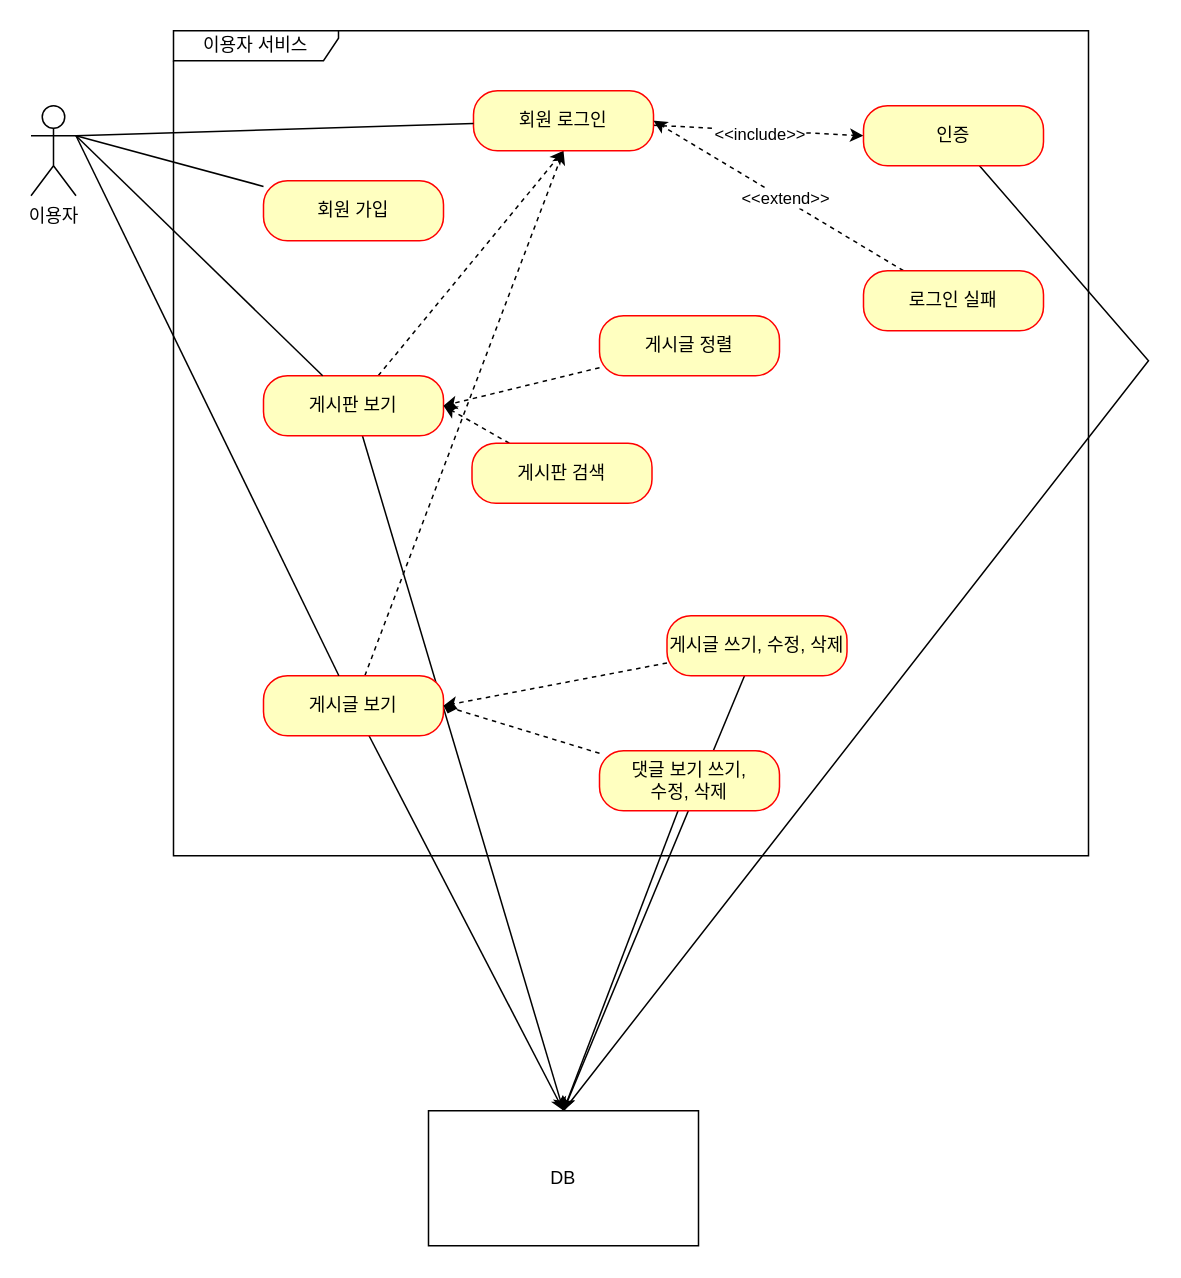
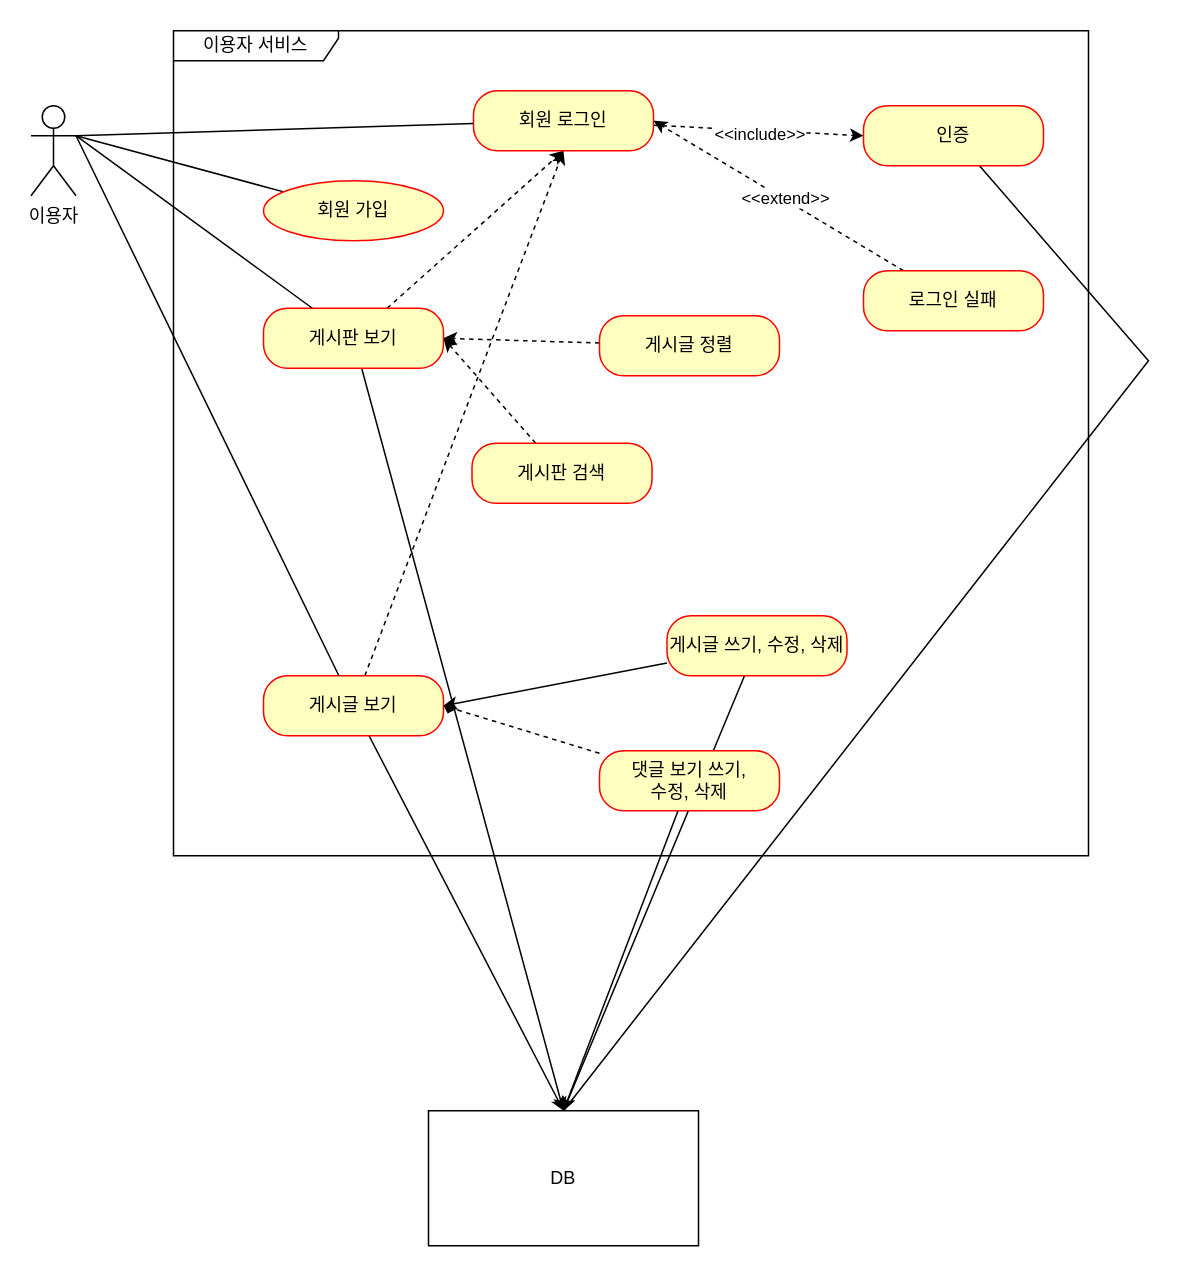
  <mxCell id="0" />
  <mxCell id="1" parent="0" />
  <mxCell id="2" value="이용자&lt;br&gt;" style="shape=umlActor;verticalLabelPosition=bottom;verticalAlign=top;html=1;" vertex="1" parent="1"><mxGeometry x="20" y="70" width="30" height="60" as="geometry" /></mxCell>
  <mxCell id="3" value="이용자 서비스" style="shape=umlFrame;whiteSpace=wrap;html=1;pointerEvents=0;width=110;height=20;" vertex="1" parent="1"><mxGeometry x="115" y="20" width="610" height="550" as="geometry" /></mxCell>
  <mxCell id="4" style="rounded=0;orthogonalLoop=1;jettySize=auto;html=1;strokeColor=default;endArrow=none;endFill=0;entryX=1;entryY=0.333;entryDx=0;entryDy=0;entryPerimeter=0;" edge="1" parent="1" source="5" target="2"><mxGeometry relative="1" as="geometry"><mxPoint x="75" y="100" as="targetPoint" /></mxGeometry></mxCell>
- <mxCell id="5" value="회원 가입" style="rounded=1;whiteSpace=wrap;html=1;arcSize=40;fontColor=#000000;fillColor=#ffffc0;strokeColor=#ff0000;" vertex="1" parent="1"><mxGeometry x="175" y="120" width="120" height="40" as="geometry" /></mxCell>
+ <mxCell id="5" value="회원 가입" style="ellipse;whiteSpace=wrap;html=1;arcSize=40;fontColor=#000000;fillColor=#ffffc0;strokeColor=#ff0000;" vertex="1" parent="1"><mxGeometry x="175" y="120" width="120" height="40" as="geometry" /></mxCell>
  <mxCell id="6" style="rounded=0;orthogonalLoop=1;jettySize=auto;html=1;entryX=0.5;entryY=1;entryDx=0;entryDy=0;dashed=1;" edge="1" parent="1" source="8" target="14"><mxGeometry relative="1" as="geometry" /></mxCell>
  <mxCell id="7" style="rounded=0;orthogonalLoop=1;jettySize=auto;html=1;entryX=0.5;entryY=0;entryDx=0;entryDy=0;" edge="1" parent="1" source="8" target="33"><mxGeometry relative="1" as="geometry" /></mxCell>
- <mxCell id="8" value="게시판 보기" style="rounded=1;whiteSpace=wrap;html=1;arcSize=40;fontColor=#000000;fillColor=#ffffc0;strokeColor=#ff0000;" vertex="1" parent="1"><mxGeometry x="175" y="250" width="120" height="40" as="geometry" /></mxCell>
+ <mxCell id="8" value="게시판 보기" style="rounded=1;whiteSpace=wrap;html=1;arcSize=40;fontColor=#000000;fillColor=#ffffc0;strokeColor=#ff0000;" vertex="1" parent="1"><mxGeometry x="175" y="205" width="120" height="40" as="geometry" /></mxCell>
  <mxCell id="9" style="rounded=0;orthogonalLoop=1;jettySize=auto;html=1;entryX=0.5;entryY=1;entryDx=0;entryDy=0;dashed=1;" edge="1" parent="1" source="11" target="14"><mxGeometry relative="1" as="geometry" /></mxCell>
  <mxCell id="10" style="rounded=0;orthogonalLoop=1;jettySize=auto;html=1;entryX=0.5;entryY=0;entryDx=0;entryDy=0;" edge="1" parent="1" source="11" target="33"><mxGeometry relative="1" as="geometry" /></mxCell>
  <mxCell id="11" value="게시글 보기" style="rounded=1;whiteSpace=wrap;html=1;arcSize=40;fontColor=#000000;fillColor=#ffffc0;strokeColor=#ff0000;" vertex="1" parent="1"><mxGeometry x="175" y="450" width="120" height="40" as="geometry" /></mxCell>
  <mxCell id="12" style="rounded=0;orthogonalLoop=1;jettySize=auto;html=1;entryX=0;entryY=0.5;entryDx=0;entryDy=0;endArrow=classic;endFill=1;dashed=1;" edge="1" parent="1" source="14" target="16"><mxGeometry relative="1" as="geometry" /></mxCell>
  <mxCell id="13" value="&amp;lt;&amp;lt;include&amp;gt;&amp;gt;" style="edgeLabel;html=1;align=center;verticalAlign=middle;resizable=0;points=[];" vertex="1" connectable="0" parent="12"><mxGeometry x="0.016" y="-2" relative="1" as="geometry"><mxPoint as="offset" /></mxGeometry></mxCell>
  <mxCell id="14" value="회원 로그인" style="rounded=1;whiteSpace=wrap;html=1;arcSize=40;fontColor=#000000;fillColor=#ffffc0;strokeColor=#ff0000;" vertex="1" parent="1"><mxGeometry x="315" y="60" width="120" height="40" as="geometry" /></mxCell>
  <mxCell id="15" style="rounded=0;orthogonalLoop=1;jettySize=auto;html=1;entryX=0.5;entryY=0;entryDx=0;entryDy=0;endArrow=none;endFill=0;" edge="1" parent="1" source="16" target="33"><mxGeometry relative="1" as="geometry"><Array as="points"><mxPoint x="765" y="240" /></Array></mxGeometry></mxCell>
  <mxCell id="16" value="인증" style="rounded=1;whiteSpace=wrap;html=1;arcSize=40;fontColor=#000000;fillColor=#ffffc0;strokeColor=#ff0000;" vertex="1" parent="1"><mxGeometry x="575" y="70" width="120" height="40" as="geometry" /></mxCell>
  <mxCell id="17" style="rounded=0;orthogonalLoop=1;jettySize=auto;html=1;entryX=1;entryY=0.5;entryDx=0;entryDy=0;endArrow=classic;endFill=1;dashed=1;" edge="1" parent="1" source="19" target="14"><mxGeometry relative="1" as="geometry" /></mxCell>
  <mxCell id="18" value="&amp;lt;&amp;lt;extend&amp;gt;&amp;gt;" style="edgeLabel;html=1;align=center;verticalAlign=middle;resizable=0;points=[];" vertex="1" connectable="0" parent="17"><mxGeometry x="-0.038" y="-1" relative="1" as="geometry"><mxPoint as="offset" /></mxGeometry></mxCell>
  <mxCell id="19" value="로그인 실패" style="rounded=1;whiteSpace=wrap;html=1;arcSize=40;fontColor=#000000;fillColor=#ffffc0;strokeColor=#ff0000;" vertex="1" parent="1"><mxGeometry x="575" y="180" width="120" height="40" as="geometry" /></mxCell>
  <mxCell id="20" style="rounded=0;orthogonalLoop=1;jettySize=auto;html=1;entryX=1;entryY=0.5;entryDx=0;entryDy=0;dashed=1;" edge="1" parent="1" source="21" target="8"><mxGeometry relative="1" as="geometry" /></mxCell>
  <mxCell id="21" value="게시글 정렬" style="rounded=1;whiteSpace=wrap;html=1;arcSize=40;fontColor=#000000;fillColor=#ffffc0;strokeColor=#ff0000;" vertex="1" parent="1"><mxGeometry x="399" y="210" width="120" height="40" as="geometry" /></mxCell>
  <mxCell id="22" style="rounded=0;orthogonalLoop=1;jettySize=auto;html=1;entryX=1;entryY=0.5;entryDx=0;entryDy=0;dashed=1;" edge="1" parent="1" source="23" target="8"><mxGeometry relative="1" as="geometry" /></mxCell>
  <mxCell id="23" value="게시판 검색" style="rounded=1;whiteSpace=wrap;html=1;arcSize=40;fontColor=#000000;fillColor=#ffffc0;strokeColor=#ff0000;" vertex="1" parent="1"><mxGeometry x="314" y="295" width="120" height="40" as="geometry" /></mxCell>
- <mxCell id="24" style="rounded=0;orthogonalLoop=1;jettySize=auto;html=1;entryX=1;entryY=0.5;entryDx=0;entryDy=0;dashed=1;" edge="1" parent="1" source="26" target="11"><mxGeometry relative="1" as="geometry" /></mxCell>
+ <mxCell id="24" style="rounded=0;orthogonalLoop=1;jettySize=auto;html=1;entryX=1;entryY=0.5;entryDx=0;entryDy=0;dashed=0;" edge="1" parent="1" source="26" target="11"><mxGeometry relative="1" as="geometry" /></mxCell>
  <mxCell id="25" style="rounded=0;orthogonalLoop=1;jettySize=auto;html=1;entryX=0.5;entryY=0;entryDx=0;entryDy=0;" edge="1" parent="1" source="26" target="33"><mxGeometry relative="1" as="geometry" /></mxCell>
  <mxCell id="26" value="게시글 쓰기, 수정, 삭제" style="rounded=1;whiteSpace=wrap;html=1;arcSize=40;fontColor=#000000;fillColor=#ffffc0;strokeColor=#ff0000;" vertex="1" parent="1"><mxGeometry x="444" y="410" width="120" height="40" as="geometry" /></mxCell>
  <mxCell id="27" style="rounded=0;orthogonalLoop=1;jettySize=auto;html=1;entryX=1;entryY=0.5;entryDx=0;entryDy=0;dashed=1;endArrow=diamond;" edge="1" parent="1" source="29" target="11"><mxGeometry relative="1" as="geometry" /></mxCell>
  <mxCell id="28" style="rounded=0;orthogonalLoop=1;jettySize=auto;html=1;entryX=0.5;entryY=0;entryDx=0;entryDy=0;" edge="1" parent="1" source="29" target="33"><mxGeometry relative="1" as="geometry" /></mxCell>
  <mxCell id="29" value="댓글 보기 쓰기, &lt;br&gt;수정, 삭제" style="rounded=1;whiteSpace=wrap;html=1;arcSize=40;fontColor=#000000;fillColor=#ffffc0;strokeColor=#ff0000;" vertex="1" parent="1"><mxGeometry x="399" y="500" width="120" height="40" as="geometry" /></mxCell>
  <mxCell id="30" style="rounded=0;orthogonalLoop=1;jettySize=auto;html=1;entryX=1;entryY=0.333;entryDx=0;entryDy=0;entryPerimeter=0;endArrow=none;endFill=0;" edge="1" parent="1" source="8" target="2"><mxGeometry relative="1" as="geometry" /></mxCell>
  <mxCell id="31" style="rounded=0;orthogonalLoop=1;jettySize=auto;html=1;entryX=1;entryY=0.333;entryDx=0;entryDy=0;entryPerimeter=0;endArrow=none;endFill=0;" edge="1" parent="1" source="14" target="2"><mxGeometry relative="1" as="geometry" /></mxCell>
  <mxCell id="32" style="rounded=0;orthogonalLoop=1;jettySize=auto;html=1;entryX=1;entryY=0.333;entryDx=0;entryDy=0;entryPerimeter=0;endArrow=none;endFill=0;" edge="1" parent="1" source="11" target="2"><mxGeometry relative="1" as="geometry" /></mxCell>
  <mxCell id="33" value="DB" style="html=1;dropTarget=0;whiteSpace=wrap;" vertex="1" parent="1"><mxGeometry x="285" y="740" width="180" height="90" as="geometry" /></mxCell>
